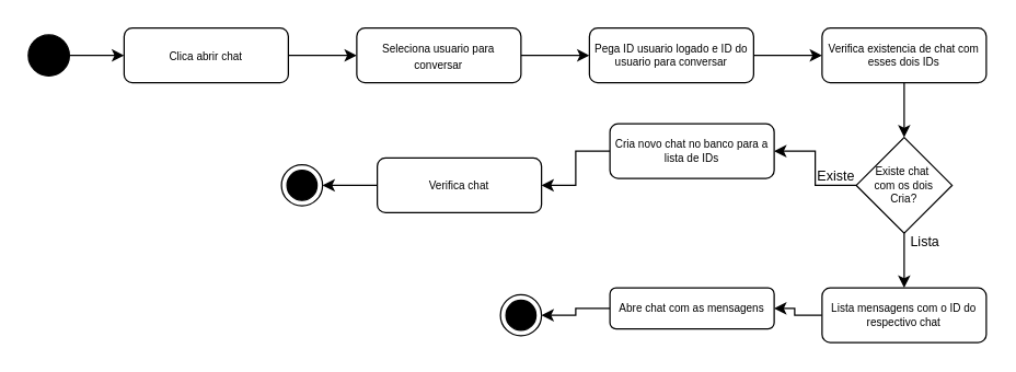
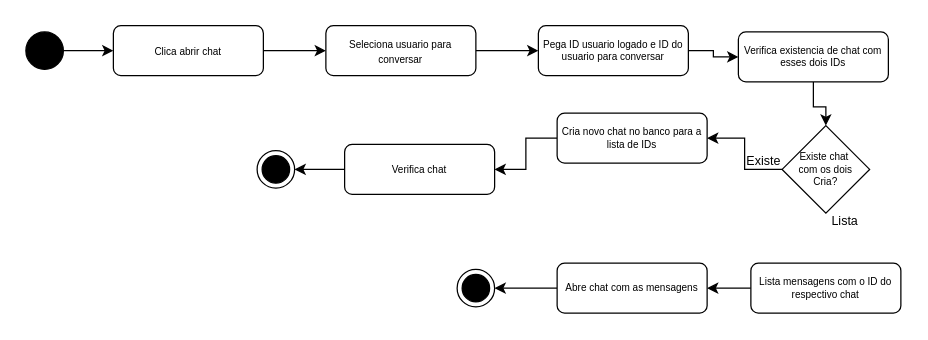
  <mxCell id="0" />
  <mxCell id="1" parent="0" />
  <mxCell id="2" value="" style="edgeStyle=orthogonalEdgeStyle;rounded=0;orthogonalLoop=1;jettySize=auto;html=1;" edge="1" parent="1" source="3" target="5"><mxGeometry relative="1" as="geometry" /></mxCell>
  <mxCell id="3" value="" style="ellipse;fillColor=strokeColor;html=1;" vertex="1" parent="1"><mxGeometry x="20" y="25" width="30" height="30" as="geometry" /></mxCell>
  <mxCell id="4" value="" style="edgeStyle=orthogonalEdgeStyle;rounded=0;orthogonalLoop=1;jettySize=auto;html=1;" edge="1" parent="1" source="5" target="7"><mxGeometry relative="1" as="geometry" /></mxCell>
  <mxCell id="5" value="&lt;font style=&quot;font-size: 8px;&quot;&gt;Clica abrir chat&lt;/font&gt;" style="rounded=1;whiteSpace=wrap;html=1;fontSize=10;glass=0;strokeWidth=1;shadow=0;" vertex="1" parent="1"><mxGeometry x="90" y="20" width="120" height="40" as="geometry" /></mxCell>
  <mxCell id="6" value="" style="edgeStyle=orthogonalEdgeStyle;rounded=0;orthogonalLoop=1;jettySize=auto;html=1;" edge="1" parent="1" source="7" target="9"><mxGeometry relative="1" as="geometry" /></mxCell>
  <mxCell id="7" value="&lt;font style=&quot;font-size: 8px;&quot;&gt;Seleciona usuario para conversar&lt;/font&gt;" style="rounded=1;whiteSpace=wrap;html=1;fontSize=10;glass=0;strokeWidth=1;shadow=0;" vertex="1" parent="1"><mxGeometry x="260" y="20" width="120" height="40" as="geometry" /></mxCell>
  <mxCell id="8" value="" style="edgeStyle=orthogonalEdgeStyle;rounded=0;orthogonalLoop=1;jettySize=auto;html=1;" edge="1" parent="1" source="9" target="11"><mxGeometry relative="1" as="geometry" /></mxCell>
  <mxCell id="9" value="Pega ID usuario logado e ID do usuario para conversar" style="rounded=1;whiteSpace=wrap;html=1;fontSize=8;glass=0;strokeWidth=1;shadow=0;" vertex="1" parent="1"><mxGeometry x="430" y="20" width="120" height="40" as="geometry" /></mxCell>
  <mxCell id="10" value="" style="edgeStyle=orthogonalEdgeStyle;rounded=0;orthogonalLoop=1;jettySize=auto;html=1;" edge="1" parent="1" source="11" target="14"><mxGeometry relative="1" as="geometry" /></mxCell>
- <mxCell id="11" value="Verifica existencia de chat com esses dois IDs" style="rounded=1;whiteSpace=wrap;html=1;fontSize=8;glass=0;strokeWidth=1;shadow=0;" vertex="1" parent="1"><mxGeometry x="600" y="20" width="120" height="40" as="geometry" /></mxCell>
+ <mxCell id="11" value="Verifica existencia de chat com esses dois IDs" style="rounded=1;whiteSpace=wrap;html=1;fontSize=8;glass=0;strokeWidth=1;shadow=0;" vertex="1" parent="1"><mxGeometry x="590" y="25" width="120" height="40" as="geometry" /></mxCell>
  <mxCell id="12" value="" style="edgeStyle=orthogonalEdgeStyle;rounded=0;orthogonalLoop=1;jettySize=auto;html=1;" edge="1" parent="1" source="14" target="16"><mxGeometry relative="1" as="geometry" /></mxCell>
- <mxCell id="13" value="" style="edgeStyle=orthogonalEdgeStyle;rounded=0;orthogonalLoop=1;jettySize=auto;html=1;" edge="1" parent="1" source="14" target="22"><mxGeometry relative="1" as="geometry" /></mxCell>
  <mxCell id="14" value="Existe chat &#10;com os dois&#10;Cria?" style="rhombus;fontSize=8;" vertex="1" parent="1"><mxGeometry x="625" y="100" width="70" height="70" as="geometry" /></mxCell>
  <mxCell id="15" value="" style="edgeStyle=orthogonalEdgeStyle;rounded=0;orthogonalLoop=1;jettySize=auto;html=1;" edge="1" parent="1" source="16" target="18"><mxGeometry relative="1" as="geometry" /></mxCell>
  <mxCell id="16" value="Cria novo chat no banco para a lista de IDs" style="rounded=1;whiteSpace=wrap;html=1;fontSize=8;glass=0;strokeWidth=1;shadow=0;" vertex="1" parent="1"><mxGeometry x="445" y="90" width="120" height="40" as="geometry" /></mxCell>
  <mxCell id="17" value="" style="edgeStyle=orthogonalEdgeStyle;rounded=0;orthogonalLoop=1;jettySize=auto;html=1;" edge="1" parent="1" source="18" target="19"><mxGeometry relative="1" as="geometry" /></mxCell>
  <mxCell id="18" value="Verifica chat" style="rounded=1;whiteSpace=wrap;html=1;fontSize=8;glass=0;strokeWidth=1;shadow=0;" vertex="1" parent="1"><mxGeometry x="275" y="115" width="120" height="40" as="geometry" /></mxCell>
  <mxCell id="19" value="" style="ellipse;html=1;shape=endState;fillColor=strokeColor;" vertex="1" parent="1"><mxGeometry x="205" y="120" width="30" height="30" as="geometry" /></mxCell>
  <mxCell id="20" value="Existe" style="text;html=1;align=center;verticalAlign=middle;resizable=0;points=[];autosize=1;strokeColor=none;fillColor=none;fontSize=10;" vertex="1" parent="1"><mxGeometry x="585" y="113" width="50" height="30" as="geometry" /></mxCell>
  <mxCell id="21" value="" style="edgeStyle=orthogonalEdgeStyle;rounded=0;orthogonalLoop=1;jettySize=auto;html=1;" edge="1" parent="1" source="22" target="26"><mxGeometry relative="1" as="geometry" /></mxCell>
  <mxCell id="22" value="Lista mensagens com o ID do respectivo chat" style="rounded=1;whiteSpace=wrap;html=1;fontSize=8;glass=0;strokeWidth=1;shadow=0;" vertex="1" parent="1"><mxGeometry x="600" y="210" width="120" height="40" as="geometry" /></mxCell>
  <mxCell id="23" value="Lista" style="text;html=1;align=center;verticalAlign=middle;resizable=0;points=[];autosize=1;strokeColor=none;fillColor=none;fontSize=10;" vertex="1" parent="1"><mxGeometry x="655" y="161" width="40" height="30" as="geometry" /></mxCell>
  <mxCell id="24" value="" style="ellipse;html=1;shape=endState;fillColor=strokeColor;" vertex="1" parent="1"><mxGeometry x="365" y="215" width="30" height="30" as="geometry" /></mxCell>
  <mxCell id="25" value="" style="edgeStyle=orthogonalEdgeStyle;rounded=0;orthogonalLoop=1;jettySize=auto;html=1;" edge="1" parent="1" source="26" target="24"><mxGeometry relative="1" as="geometry" /></mxCell>
- <mxCell id="26" value="Abre chat com as mensagens" style="rounded=1;whiteSpace=wrap;html=1;fontSize=8;glass=0;strokeWidth=1;shadow=0;" vertex="1" parent="1"><mxGeometry x="445" y="210" width="120" height="30" as="geometry" /></mxCell>
+ <mxCell id="26" value="Abre chat com as mensagens" style="rounded=1;whiteSpace=wrap;html=1;fontSize=8;glass=0;strokeWidth=1;shadow=0;" vertex="1" parent="1"><mxGeometry x="445" y="210" width="120" height="40" as="geometry" /></mxCell>
